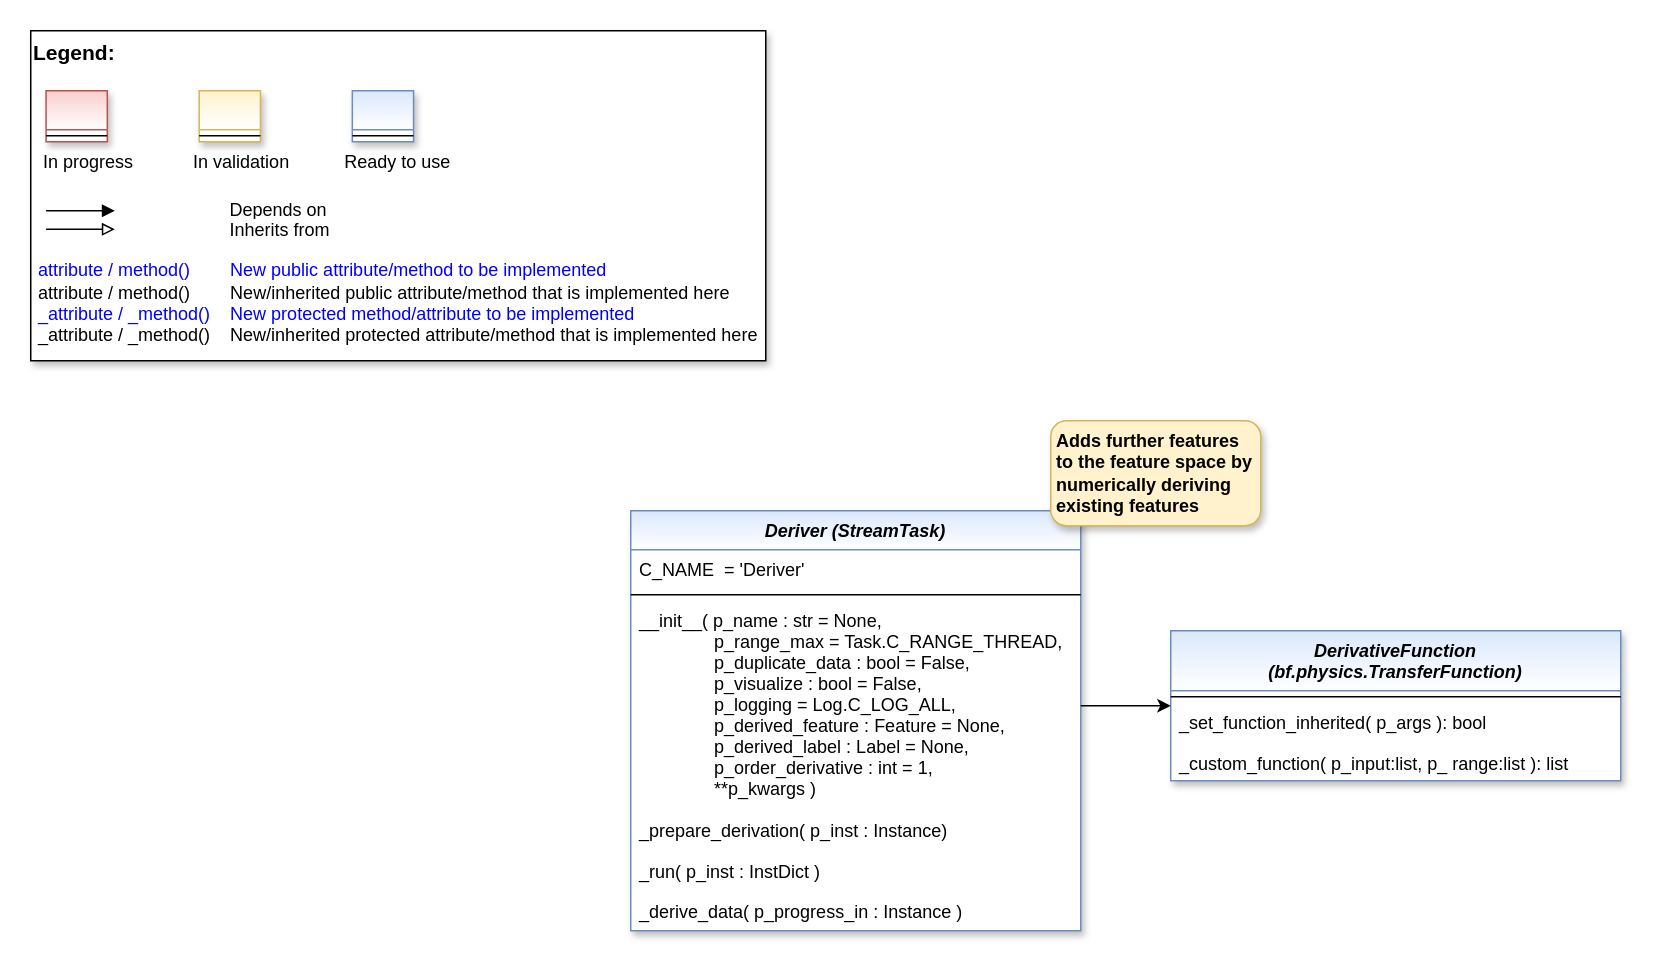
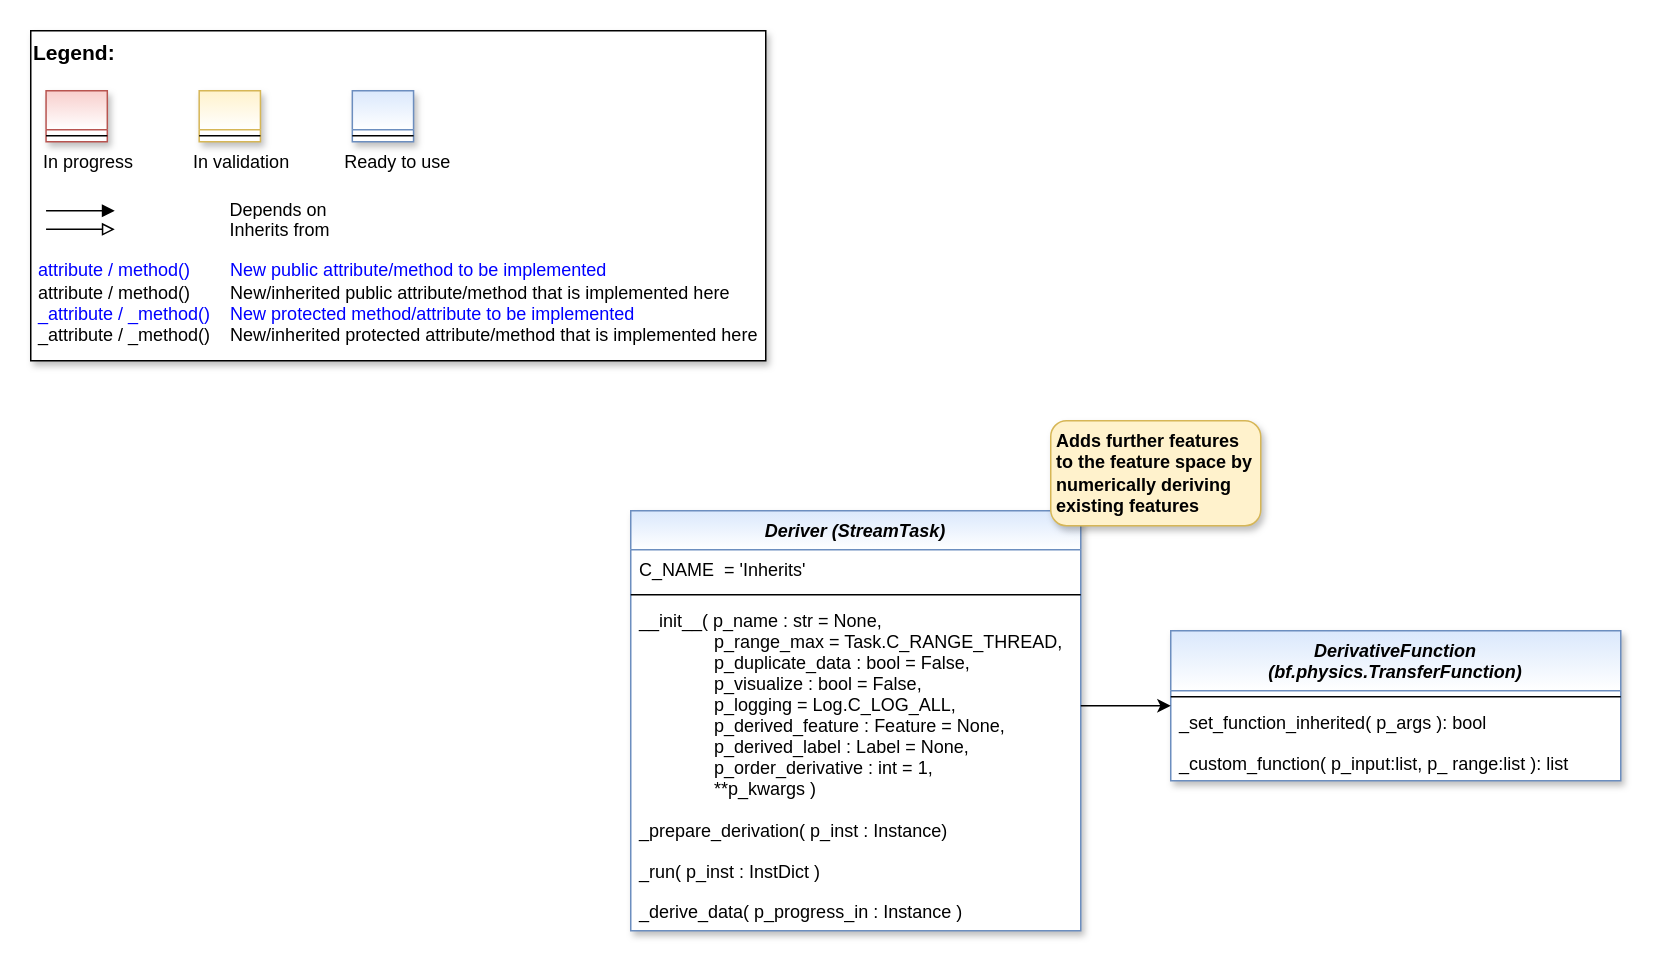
  <mxCell id="0" />
  <mxCell id="1" parent="0" />
  <mxCell id="2" value="" style="group" parent="1" vertex="1" connectable="0"><mxGeometry x="20" y="20" width="490" height="220" as="geometry" /></mxCell>
  <mxCell id="3" value="&lt;font color=&quot;#000000&quot; size=&quot;1&quot;&gt;&lt;b style=&quot;font-size: 14px&quot;&gt;Legend:&lt;br&gt;&lt;/b&gt;&lt;/font&gt;&lt;br&gt;&lt;br&gt;&lt;br&gt;&lt;font color=&quot;#0000ff&quot; style=&quot;font-size: 6px&quot;&gt;&lt;br&gt;&lt;/font&gt;&lt;span style=&quot;color: rgb(0 , 0 , 0)&quot;&gt;&lt;font style=&quot;font-size: 4px&quot;&gt;&amp;nbsp; &amp;nbsp;&lt;/font&gt;&amp;nbsp;In progress&amp;nbsp; &amp;nbsp; &amp;nbsp; &amp;nbsp; &amp;nbsp; &amp;nbsp; In validation&amp;nbsp; &amp;nbsp; &amp;nbsp; &amp;nbsp; &amp;nbsp; &amp;nbsp;Ready to use&lt;/span&gt;&lt;font color=&quot;#000000&quot;&gt;&amp;nbsp;&lt;br&gt;&lt;/font&gt;&lt;font color=&quot;#0000ff&quot;&gt;&lt;br&gt;&lt;br&gt;&lt;br&gt;&lt;br&gt;&amp;nbsp;attribute / method()&amp;nbsp; &amp;nbsp; &amp;nbsp; &amp;nbsp; New public attribute/method to be implemented&lt;/font&gt;&lt;br&gt;&lt;font color=&quot;#000000&quot;&gt;&amp;nbsp;&lt;/font&gt;&lt;font color=&quot;#000000&quot;&gt;attribute / method()&lt;span&gt; &lt;/span&gt;&amp;nbsp; &amp;nbsp; &amp;nbsp; &amp;nbsp;New/inherited public attribute/method that is implemented here&lt;br&gt;&lt;/font&gt;&lt;font color=&quot;#0000ff&quot;&gt;&amp;nbsp;_attribute /&amp;nbsp;&lt;/font&gt;&lt;font color=&quot;#0000ff&quot;&gt;_method()&amp;nbsp; &amp;nbsp; New protected method/attribute to be implemented&lt;/font&gt;&lt;br&gt;&lt;font color=&quot;#000000&quot;&gt;&amp;nbsp;_attribute / _method()&amp;nbsp; &amp;nbsp; New/inherited protected attribute/method that is implemented here&lt;br&gt;&lt;/font&gt;&lt;font color=&quot;#000000&quot;&gt;&lt;br&gt;&lt;br&gt;&lt;br&gt;&lt;br&gt;&lt;br&gt;&lt;/font&gt;" style="text;html=1;align=left;verticalAlign=top;whiteSpace=wrap;rounded=0;fontColor=#006600;strokeColor=#000000;shadow=1;fillColor=#ffffff;" parent="2" vertex="1"><mxGeometry width="490.0" height="220" as="geometry" /></mxCell>
  <mxCell id="4" value="Depends on" style="endArrow=block;html=1;labelPosition=right;verticalLabelPosition=middle;align=left;verticalAlign=middle;endFill=1;fontSize=12;" parent="2" edge="1"><mxGeometry x="-1623.125" y="-2180" width="51.042" height="50" as="geometry"><mxPoint x="10.208" y="120.003" as="sourcePoint" /><mxPoint x="55.991" y="120.003" as="targetPoint" /><mxPoint x="98" as="offset" /><Array as="points"><mxPoint x="30.625" y="120" /></Array></mxGeometry></mxCell>
  <mxCell id="5" value="Inherits from" style="endArrow=block;html=1;labelPosition=right;verticalLabelPosition=middle;align=left;verticalAlign=middle;endFill=0;fontSize=12;" parent="2" edge="1"><mxGeometry x="-1623.125" y="-2180" width="51.042" height="50" as="geometry"><mxPoint x="10.208" y="132.385" as="sourcePoint" /><mxPoint x="55.991" y="132.385" as="targetPoint" /><mxPoint x="98" y="1" as="offset" /></mxGeometry></mxCell>
  <mxCell id="6" value="" style="swimlane;fontStyle=3;align=center;verticalAlign=top;childLayout=stackLayout;horizontal=1;startSize=26;horizontalStack=0;resizeParent=1;resizeLast=0;collapsible=1;marginBottom=0;rounded=0;shadow=1;strokeWidth=1;fillColor=#f8cecc;strokeColor=#b85450;gradientColor=#ffffff;swimlaneFillColor=#ffffff;" parent="2" vertex="1"><mxGeometry x="10.208" y="40" width="40.833" height="34" as="geometry"><mxRectangle x="230" y="140" width="160" height="26" as="alternateBounds" /></mxGeometry></mxCell>
  <mxCell id="7" value="" style="line;html=1;strokeWidth=1;align=left;verticalAlign=middle;spacingTop=-1;spacingLeft=3;spacingRight=3;rotatable=0;labelPosition=right;points=[];portConstraint=eastwest;" parent="6" vertex="1"><mxGeometry y="26" width="40.833" height="8" as="geometry" /></mxCell>
  <mxCell id="8" value="" style="swimlane;fontStyle=3;align=center;verticalAlign=top;childLayout=stackLayout;horizontal=1;startSize=26;horizontalStack=0;resizeParent=1;resizeLast=0;collapsible=1;marginBottom=0;rounded=0;shadow=1;strokeWidth=1;fillColor=#fff2cc;strokeColor=#d6b656;gradientColor=#ffffff;swimlaneFillColor=#ffffff;" parent="2" vertex="1"><mxGeometry x="112.292" y="40" width="40.833" height="34" as="geometry"><mxRectangle x="230" y="140" width="160" height="26" as="alternateBounds" /></mxGeometry></mxCell>
  <mxCell id="9" value="" style="line;html=1;strokeWidth=1;align=left;verticalAlign=middle;spacingTop=-1;spacingLeft=3;spacingRight=3;rotatable=0;labelPosition=right;points=[];portConstraint=eastwest;" parent="8" vertex="1"><mxGeometry y="26" width="40.833" height="8" as="geometry" /></mxCell>
  <mxCell id="10" value="" style="swimlane;fontStyle=3;align=center;verticalAlign=top;childLayout=stackLayout;horizontal=1;startSize=26;horizontalStack=0;resizeParent=1;resizeLast=0;collapsible=1;marginBottom=0;rounded=0;shadow=1;strokeWidth=1;fillColor=#dae8fc;strokeColor=#6c8ebf;gradientColor=#ffffff;swimlaneFillColor=#ffffff;" parent="2" vertex="1"><mxGeometry x="214.375" y="40" width="40.833" height="34" as="geometry"><mxRectangle x="230" y="140" width="160" height="26" as="alternateBounds" /></mxGeometry></mxCell>
  <mxCell id="11" value="" style="line;html=1;strokeWidth=1;align=left;verticalAlign=middle;spacingTop=-1;spacingLeft=3;spacingRight=3;rotatable=0;labelPosition=right;points=[];portConstraint=eastwest;" parent="10" vertex="1"><mxGeometry y="26" width="40.833" height="8" as="geometry" /></mxCell>
  <mxCell id="12" value="Deriver (StreamTask)" style="swimlane;fontStyle=3;align=center;verticalAlign=top;childLayout=stackLayout;horizontal=1;startSize=26;horizontalStack=0;resizeParent=1;resizeLast=0;collapsible=1;marginBottom=0;rounded=0;shadow=1;strokeWidth=1;swimlaneFillColor=#ffffff;fillColor=#dae8fc;strokeColor=#6c8ebf;gradientColor=#FFFFFF;" parent="1" vertex="1"><mxGeometry x="420" y="340" width="300" height="280" as="geometry"><mxRectangle x="230" y="140" width="160" height="26" as="alternateBounds" /></mxGeometry></mxCell>
- <mxCell id="13" value="C_NAME  = 'Deriver'" style="text;align=left;verticalAlign=top;spacingLeft=4;spacingRight=4;overflow=hidden;rotatable=0;points=[[0,0.5],[1,0.5]];portConstraint=eastwest;" parent="12" vertex="1"><mxGeometry y="26" width="300" height="26" as="geometry" /></mxCell>
+ <mxCell id="13" value="C_NAME  = 'Inherits'" style="text;align=left;verticalAlign=top;spacingLeft=4;spacingRight=4;overflow=hidden;rotatable=0;points=[[0,0.5],[1,0.5]];portConstraint=eastwest;" parent="12" vertex="1"><mxGeometry y="26" width="300" height="26" as="geometry" /></mxCell>
  <mxCell id="14" value="" style="line;html=1;strokeWidth=1;align=left;verticalAlign=middle;spacingTop=-1;spacingLeft=3;spacingRight=3;rotatable=0;labelPosition=right;points=[];portConstraint=eastwest;" parent="12" vertex="1"><mxGeometry y="52" width="300" height="8" as="geometry" /></mxCell>
  <mxCell id="15" value="__init__( p_name : str = None,&#10;               p_range_max = Task.C_RANGE_THREAD,&#10;               p_duplicate_data : bool = False,               &#10;               p_visualize : bool = False,&#10;               p_logging = Log.C_LOG_ALL,&#10;               p_derived_feature : Feature = None,&#10;               p_derived_label : Label = None,&#10;               p_order_derivative : int = 1,&#10;               **p_kwargs )" style="text;align=left;verticalAlign=top;spacingLeft=4;spacingRight=4;overflow=hidden;rotatable=0;points=[[0,0.5],[1,0.5]];portConstraint=eastwest;fontColor=#000000;" parent="12" vertex="1"><mxGeometry y="60" width="300" height="140" as="geometry" /></mxCell>
  <mxCell id="16" value="_prepare_derivation( p_inst : Instance)" style="text;align=left;verticalAlign=top;spacingLeft=4;spacingRight=4;overflow=hidden;rotatable=0;points=[[0,0.5],[1,0.5]];portConstraint=eastwest;fontColor=default;" vertex="1" parent="12"><mxGeometry y="200" width="300" height="27" as="geometry" /></mxCell>
  <mxCell id="17" value="_run( p_inst : InstDict )" style="text;align=left;verticalAlign=top;spacingLeft=4;spacingRight=4;overflow=hidden;rotatable=0;points=[[0,0.5],[1,0.5]];portConstraint=eastwest;fontColor=default;" parent="12" vertex="1"><mxGeometry y="227" width="300" height="27" as="geometry" /></mxCell>
  <mxCell id="18" value="_derive_data( p_progress_in : Instance )" style="text;align=left;verticalAlign=top;spacingLeft=4;spacingRight=4;overflow=hidden;rotatable=0;points=[[0,0.5],[1,0.5]];portConstraint=eastwest;fontColor=#000000;" parent="12" vertex="1"><mxGeometry y="254" width="300" height="23" as="geometry" /></mxCell>
  <mxCell id="19" value="&lt;b&gt;Adds further features to the feature space by numerically deriving existing features&lt;/b&gt;" style="rounded=1;whiteSpace=wrap;html=1;align=left;spacingLeft=2;verticalAlign=middle;fillColor=#fff2cc;strokeColor=#d6b656;gradientColor=none;shadow=1;" parent="1" vertex="1"><mxGeometry x="700" y="280" width="140" height="70" as="geometry" /></mxCell>
  <mxCell id="20" value="DerivativeFunction&#10;(bf.physics.TransferFunction)" style="swimlane;fontStyle=3;align=center;verticalAlign=top;childLayout=stackLayout;horizontal=1;startSize=40;horizontalStack=0;resizeParent=1;resizeLast=0;collapsible=1;marginBottom=0;rounded=0;shadow=1;strokeWidth=1;swimlaneFillColor=#ffffff;fillColor=#dae8fc;strokeColor=#6c8ebf;gradientColor=#FFFFFF;" parent="1" vertex="1"><mxGeometry x="780" y="420" width="300" height="100" as="geometry"><mxRectangle x="230" y="140" width="160" height="26" as="alternateBounds" /></mxGeometry></mxCell>
  <mxCell id="21" value="" style="line;html=1;strokeWidth=1;align=left;verticalAlign=middle;spacingTop=-1;spacingLeft=3;spacingRight=3;rotatable=0;labelPosition=right;points=[];portConstraint=eastwest;" parent="20" vertex="1"><mxGeometry y="40" width="300" height="8" as="geometry" /></mxCell>
  <mxCell id="22" value="_set_function_inherited( p_args ): bool" style="text;align=left;verticalAlign=top;spacingLeft=4;spacingRight=4;overflow=hidden;rotatable=0;points=[[0,0.5],[1,0.5]];portConstraint=eastwest;fontColor=#000000;" parent="20" vertex="1"><mxGeometry y="48" width="300" height="27" as="geometry" /></mxCell>
  <mxCell id="23" value="_custom_function( p_input:list, p_ range:list ): list" style="text;align=left;verticalAlign=top;spacingLeft=4;spacingRight=4;overflow=hidden;rotatable=0;points=[[0,0.5],[1,0.5]];portConstraint=eastwest;fontColor=#000000;" parent="20" vertex="1"><mxGeometry y="75" width="300" height="23" as="geometry" /></mxCell>
  <mxCell id="24" style="edgeStyle=orthogonalEdgeStyle;rounded=0;orthogonalLoop=1;jettySize=auto;html=1;exitX=1;exitY=0.5;exitDx=0;exitDy=0;entryX=0;entryY=0.5;entryDx=0;entryDy=0;fontColor=#000000;" parent="1" source="15" target="20" edge="1"><mxGeometry relative="1" as="geometry" /></mxCell>
